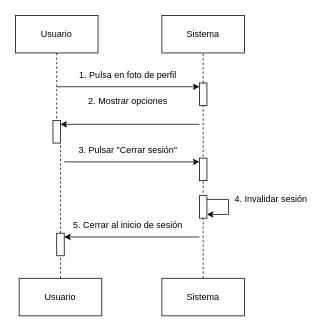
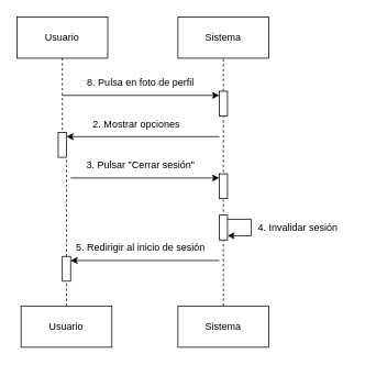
  <mxCell id="0" />
  <mxCell id="1" parent="0" />
  <mxCell id="2" value="Usuario" style="html=1;whiteSpace=wrap;" vertex="1" parent="1"><mxGeometry x="20" y="20" width="110" height="50" as="geometry" /></mxCell>
  <mxCell id="3" value="Sistema&lt;span style=&quot;color: rgba(0, 0, 0, 0); font-family: monospace; font-size: 0px; text-align: start; text-wrap-mode: nowrap;&quot;&gt;%3CmxGraphModel%3E%3Croot%3E%3CmxCell%20id%3D%220%22%2F%3E%3CmxCell%20id%3D%221%22%20parent%3D%220%22%2F%3E%3CmxCell%20id%3D%222%22%20value%3D%22Usuario%22%20style%3D%22html%3D1%3BwhiteSpace%3Dwrap%3B%22%20vertex%3D%221%22%20parent%3D%221%22%3E%3CmxGeometry%20x%3D%2270%22%20y%3D%2240%22%20width%3D%22110%22%20height%3D%2250%22%20as%3D%22geometry%22%2F%3E%3C%2FmxCell%3E%3C%2Froot%3E%3C%2FmxGraphModel%3E&lt;/span&gt;" style="html=1;whiteSpace=wrap;" vertex="1" parent="1"><mxGeometry x="215" y="20" width="110" height="50" as="geometry" /></mxCell>
  <mxCell id="4" value="Usuario" style="html=1;whiteSpace=wrap;" vertex="1" parent="1"><mxGeometry x="25" y="370" width="110" height="50" as="geometry" /></mxCell>
  <mxCell id="5" value="Sistema&lt;span style=&quot;color: rgba(0, 0, 0, 0); font-family: monospace; font-size: 0px; text-align: start; text-wrap-mode: nowrap;&quot;&gt;%3CmxGraphModel%3E%3Croot%3E%3CmxCell%20id%3D%220%22%2F%3E%3CmxCell%20id%3D%221%22%20parent%3D%220%22%2F%3E%3CmxCell%20id%3D%222%22%20value%3D%22Usuario%22%20style%3D%22html%3D1%3BwhiteSpace%3Dwrap%3B%22%20vertex%3D%221%22%20parent%3D%221%22%3E%3CmxGeometry%20x%3D%2270%22%20y%3D%2240%22%20width%3D%22110%22%20height%3D%2250%22%20as%3D%22geometry%22%2F%3E%3C%2FmxCell%3E%3C%2Froot%3E%3C%2FmxGraphModel%3E&lt;/span&gt;" style="html=1;whiteSpace=wrap;" vertex="1" parent="1"><mxGeometry x="215" y="370" width="110" height="50" as="geometry" /></mxCell>
  <mxCell id="6" value="" style="endArrow=none;dashed=1;html=1;rounded=0;entryX=0.5;entryY=1;entryDx=0;entryDy=0;exitX=0.5;exitY=0;exitDx=0;exitDy=0;" edge="1" parent="1" source="8" target="3"><mxGeometry width="50" height="50" relative="1" as="geometry"><mxPoint x="250" y="300" as="sourcePoint" /><mxPoint x="300" y="250" as="targetPoint" /></mxGeometry></mxCell>
  <mxCell id="7" value="" style="endArrow=none;dashed=1;html=1;rounded=0;entryX=0.5;entryY=1;entryDx=0;entryDy=0;exitX=0.5;exitY=0;exitDx=0;exitDy=0;" edge="1" parent="1" source="5" target="8"><mxGeometry width="50" height="50" relative="1" as="geometry"><mxPoint x="275" y="360" as="sourcePoint" /><mxPoint x="275" y="70" as="targetPoint" /></mxGeometry></mxCell>
  <mxCell id="8" value="" style="html=1;points=[[0,0,0,0,5],[0,1,0,0,-5],[1,0,0,0,5],[1,1,0,0,-5]];perimeter=orthogonalPerimeter;outlineConnect=0;targetShapes=umlLifeline;portConstraint=eastwest;newEdgeStyle={&quot;curved&quot;:0,&quot;rounded&quot;:0};" vertex="1" parent="1"><mxGeometry x="265" y="110" width="10" height="30" as="geometry" /></mxCell>
  <mxCell id="9" value="" style="endArrow=classic;html=1;rounded=0;entryX=0;entryY=0;entryDx=0;entryDy=5;entryPerimeter=0;" edge="1" parent="1" target="8"><mxGeometry width="50" height="50" relative="1" as="geometry"><mxPoint x="75" y="115" as="sourcePoint" /><mxPoint x="180" y="90" as="targetPoint" /></mxGeometry></mxCell>
- <mxCell id="10" value="1. Pulsa en foto de perfil" style="text;html=1;align=center;verticalAlign=middle;whiteSpace=wrap;rounded=0;" vertex="1" parent="1"><mxGeometry x="70" y="90" width="200" height="20" as="geometry" /></mxCell>
- <mxCell id="11" value="2. Mostrar opciones" style="text;html=1;align=center;verticalAlign=middle;whiteSpace=wrap;rounded=0;" vertex="1" parent="1"><mxGeometry x="85" y="125" width="170" height="20" as="geometry" /></mxCell>
+ <mxCell id="10" value="8. Pulsa en foto de perfil" style="text;html=1;align=center;verticalAlign=middle;whiteSpace=wrap;rounded=0;" vertex="1" parent="1"><mxGeometry x="70" y="90" width="200" height="20" as="geometry" /></mxCell>
+ <mxCell id="11" value="2. Mostrar opciones" style="text;html=1;align=center;verticalAlign=middle;whiteSpace=wrap;rounded=0;" vertex="1" parent="1"><mxGeometry x="80" y="140" width="170" height="20" as="geometry" /></mxCell>
  <mxCell id="12" value="" style="html=1;points=[[0,0,0,0,5],[0,1,0,0,-5],[1,0,0,0,5],[1,1,0,0,-5]];perimeter=orthogonalPerimeter;outlineConnect=0;targetShapes=umlLifeline;portConstraint=eastwest;newEdgeStyle={&quot;curved&quot;:0,&quot;rounded&quot;:0};" vertex="1" parent="1"><mxGeometry x="70" y="160" width="10" height="30" as="geometry" /></mxCell>
  <mxCell id="13" value="" style="endArrow=classic;html=1;rounded=0;entryX=1;entryY=0;entryDx=0;entryDy=5;entryPerimeter=0;" edge="1" parent="1" target="12"><mxGeometry width="50" height="50" relative="1" as="geometry"><mxPoint x="265" y="165" as="sourcePoint" /><mxPoint x="555" y="150" as="targetPoint" /></mxGeometry></mxCell>
  <mxCell id="14" value="" style="endArrow=none;dashed=1;html=1;rounded=0;exitX=0.5;exitY=1;exitDx=0;exitDy=0;" edge="1" parent="1" source="2" target="12"><mxGeometry width="50" height="50" relative="1" as="geometry"><mxPoint x="58" y="90" as="sourcePoint" /><mxPoint x="63.5" y="450" as="targetPoint" /></mxGeometry></mxCell>
  <mxCell id="15" value="3. Pulsar &quot;Cerrar sesión&quot;" style="text;html=1;align=center;verticalAlign=middle;whiteSpace=wrap;rounded=0;" vertex="1" parent="1"><mxGeometry x="85" y="190" width="170" height="20" as="geometry" /></mxCell>
  <mxCell id="16" value="" style="endArrow=classic;html=1;rounded=0;entryX=0;entryY=0;entryDx=0;entryDy=5;entryPerimeter=0;" edge="1" parent="1" target="23"><mxGeometry width="50" height="50" relative="1" as="geometry"><mxPoint x="85" y="215" as="sourcePoint" /><mxPoint x="113.75" y="230" as="targetPoint" /></mxGeometry></mxCell>
  <mxCell id="17" value="" style="endArrow=classic;html=1;rounded=0;entryX=1;entryY=1;entryDx=0;entryDy=-5;entryPerimeter=0;edgeStyle=orthogonalEdgeStyle;exitX=1;exitY=0;exitDx=0;exitDy=5;exitPerimeter=0;" edge="1" parent="1" source="24" target="24"><mxGeometry width="50" height="50" relative="1" as="geometry"><mxPoint x="293.75" y="250" as="sourcePoint" /><mxPoint x="65" y="265" as="targetPoint" /><Array as="points"><mxPoint x="303.75" y="265" /><mxPoint x="303.75" y="285" /></Array></mxGeometry></mxCell>
- <mxCell id="18" value="4. Invalidar sesión" style="text;html=1;align=center;verticalAlign=middle;whiteSpace=wrap;rounded=0;" vertex="1" parent="1"><mxGeometry x="301.25" y="255" width="118.75" height="20" as="geometry" /></mxCell>
+ <mxCell id="18" value="4. Invalidar sesión" style="text;html=1;align=center;verticalAlign=middle;whiteSpace=wrap;rounded=0;" vertex="1" parent="1"><mxGeometry x="301.25" y="265" width="118.75" height="20" as="geometry" /></mxCell>
  <mxCell id="19" value="" style="endArrow=classic;html=1;rounded=0;entryX=1;entryY=0;entryDx=0;entryDy=5;entryPerimeter=0;" edge="1" parent="1" target="26"><mxGeometry width="50" height="50" relative="1" as="geometry"><mxPoint x="265" y="315" as="sourcePoint" /><mxPoint x="82.5" y="320" as="targetPoint" /></mxGeometry></mxCell>
- <mxCell id="20" value="5. Cerrar al inicio de sesión" style="text;html=1;align=center;verticalAlign=middle;whiteSpace=wrap;rounded=0;" vertex="1" parent="1"><mxGeometry x="85" y="290" width="170" height="20" as="geometry" /></mxCell>
+ <mxCell id="20" value="5. Redirigir al inicio de sesión" style="text;html=1;align=center;verticalAlign=middle;whiteSpace=wrap;rounded=0;" vertex="1" parent="1"><mxGeometry x="85" y="290" width="170" height="20" as="geometry" /></mxCell>
  <mxCell id="21" value="" style="endArrow=none;dashed=1;html=1;rounded=0;exitX=0.5;exitY=0;exitDx=0;exitDy=0;" edge="1" parent="1" source="26" target="12"><mxGeometry width="50" height="50" relative="1" as="geometry"><mxPoint x="58.24" y="1149.52" as="sourcePoint" /><mxPoint x="53.14" y="340" as="targetPoint" /><Array as="points" /></mxGeometry></mxCell>
  <mxCell id="22" value="" style="endArrow=classic;html=1;rounded=0;" edge="1" parent="1" target="23"><mxGeometry width="50" height="50" relative="1" as="geometry"><mxPoint x="267.5" y="225" as="sourcePoint" /><mxPoint x="163.75" y="225" as="targetPoint" /></mxGeometry></mxCell>
  <mxCell id="23" value="" style="html=1;points=[[0,0,0,0,5],[0,1,0,0,-5],[1,0,0,0,5],[1,1,0,0,-5]];perimeter=orthogonalPerimeter;outlineConnect=0;targetShapes=umlLifeline;portConstraint=eastwest;newEdgeStyle={&quot;curved&quot;:0,&quot;rounded&quot;:0};" vertex="1" parent="1"><mxGeometry x="265" y="210" width="10" height="30" as="geometry" /></mxCell>
  <mxCell id="24" value="" style="html=1;points=[[0,0,0,0,5],[0,1,0,0,-5],[1,0,0,0,5],[1,1,0,0,-5]];perimeter=orthogonalPerimeter;outlineConnect=0;targetShapes=umlLifeline;portConstraint=eastwest;newEdgeStyle={&quot;curved&quot;:0,&quot;rounded&quot;:0};" vertex="1" parent="1"><mxGeometry x="265" y="260" width="10" height="30" as="geometry" /></mxCell>
  <mxCell id="25" value="" style="endArrow=none;dashed=1;html=1;rounded=0;exitX=0.5;exitY=0;exitDx=0;exitDy=0;" edge="1" parent="1" source="4" target="26"><mxGeometry width="50" height="50" relative="1" as="geometry"><mxPoint x="75" y="470" as="sourcePoint" /><mxPoint x="75" y="190" as="targetPoint" /><Array as="points" /></mxGeometry></mxCell>
  <mxCell id="26" value="" style="html=1;points=[[0,0,0,0,5],[0,1,0,0,-5],[1,0,0,0,5],[1,1,0,0,-5]];perimeter=orthogonalPerimeter;outlineConnect=0;targetShapes=umlLifeline;portConstraint=eastwest;newEdgeStyle={&quot;curved&quot;:0,&quot;rounded&quot;:0};" vertex="1" parent="1"><mxGeometry x="75" y="310" width="10" height="30" as="geometry" /></mxCell>
